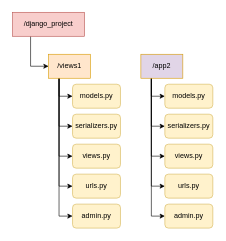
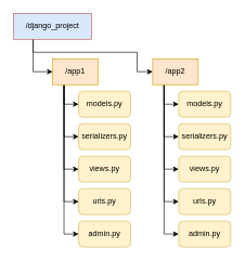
  <mxCell id="0" />
  <mxCell id="1" parent="0" />
  <mxCell id="2" style="edgeStyle=orthogonalEdgeStyle;rounded=0;orthogonalLoop=1;jettySize=auto;html=1;exitX=0.25;exitY=1;exitDx=0;exitDy=0;entryX=0;entryY=0.5;entryDx=0;entryDy=0;" edge="1" parent="1" source="4" target="10"><mxGeometry relative="1" as="geometry" /></mxCell>
- <mxCell id="4" value="/django_project" style="rounded=0;whiteSpace=wrap;html=1;fillColor=#f8cecc;strokeColor=#b85450;" vertex="1" parent="1"><mxGeometry x="20" y="20" width="120" height="40" as="geometry" /></mxCell>
+ <mxCell id="3" style="edgeStyle=orthogonalEdgeStyle;rounded=0;orthogonalLoop=1;jettySize=auto;html=1;exitX=0.25;exitY=1;exitDx=0;exitDy=0;entryX=0;entryY=0.5;entryDx=0;entryDy=0;" edge="1" parent="1" source="4" target="21"><mxGeometry relative="1" as="geometry"><Array as="points"><mxPoint x="50" y="80" /><mxPoint x="210" y="80" /><mxPoint x="210" y="110" /></Array></mxGeometry></mxCell>
+ <mxCell id="4" value="/django_project" style="rounded=0;whiteSpace=wrap;html=1;fillColor=#dae8fc;strokeColor=#b85450;" vertex="1" parent="1"><mxGeometry x="20" y="20" width="120" height="40" as="geometry" /></mxCell>
  <mxCell id="5" style="edgeStyle=orthogonalEdgeStyle;rounded=0;orthogonalLoop=1;jettySize=auto;html=1;exitX=0.25;exitY=1;exitDx=0;exitDy=0;entryX=0;entryY=0.5;entryDx=0;entryDy=0;" edge="1" parent="1" source="10" target="11"><mxGeometry relative="1" as="geometry"><Array as="points"><mxPoint x="98" y="160" /></Array></mxGeometry></mxCell>
  <mxCell id="6" style="edgeStyle=orthogonalEdgeStyle;rounded=0;orthogonalLoop=1;jettySize=auto;html=1;exitX=0.25;exitY=1;exitDx=0;exitDy=0;entryX=0;entryY=0.5;entryDx=0;entryDy=0;" edge="1" parent="1" source="10" target="12"><mxGeometry relative="1" as="geometry" /></mxCell>
  <mxCell id="7" style="edgeStyle=orthogonalEdgeStyle;rounded=0;orthogonalLoop=1;jettySize=auto;html=1;exitX=0.25;exitY=1;exitDx=0;exitDy=0;entryX=0;entryY=0.5;entryDx=0;entryDy=0;" edge="1" parent="1" source="10" target="13"><mxGeometry relative="1" as="geometry" /></mxCell>
  <mxCell id="8" style="edgeStyle=orthogonalEdgeStyle;rounded=0;orthogonalLoop=1;jettySize=auto;html=1;exitX=0.25;exitY=1;exitDx=0;exitDy=0;entryX=0;entryY=0.5;entryDx=0;entryDy=0;" edge="1" parent="1" source="10" target="14"><mxGeometry relative="1" as="geometry" /></mxCell>
  <mxCell id="9" style="edgeStyle=orthogonalEdgeStyle;rounded=0;orthogonalLoop=1;jettySize=auto;html=1;exitX=0.25;exitY=1;exitDx=0;exitDy=0;entryX=0;entryY=0.5;entryDx=0;entryDy=0;" edge="1" parent="1" source="10" target="15"><mxGeometry relative="1" as="geometry" /></mxCell>
- <mxCell id="10" value="/views1" style="rounded=0;whiteSpace=wrap;html=1;fillColor=#ffe6cc;strokeColor=#d79b00;" vertex="1" parent="1"><mxGeometry x="80" y="90" width="70" height="40" as="geometry" /></mxCell>
+ <mxCell id="10" value="/app1" style="rounded=0;whiteSpace=wrap;html=1;fillColor=#ffe6cc;strokeColor=#d79b00;" vertex="1" parent="1"><mxGeometry x="80" y="90" width="70" height="40" as="geometry" /></mxCell>
  <mxCell id="11" value="models.py" style="rounded=1;whiteSpace=wrap;html=1;fillColor=#fff2cc;strokeColor=#d6b656;" vertex="1" parent="1"><mxGeometry x="120" y="140" width="80" height="40" as="geometry" /></mxCell>
  <mxCell id="12" value="serializers.py" style="rounded=1;whiteSpace=wrap;html=1;fillColor=#fff2cc;strokeColor=#d6b656;" vertex="1" parent="1"><mxGeometry x="120" y="190" width="80" height="40" as="geometry" /></mxCell>
  <mxCell id="13" value="views.py" style="rounded=1;whiteSpace=wrap;html=1;fillColor=#fff2cc;strokeColor=#d6b656;" vertex="1" parent="1"><mxGeometry x="120" y="240" width="80" height="40" as="geometry" /></mxCell>
  <mxCell id="14" value="urls.py" style="rounded=1;whiteSpace=wrap;html=1;fillColor=#fff2cc;strokeColor=#d6b656;" vertex="1" parent="1"><mxGeometry x="120" y="290" width="80" height="40" as="geometry" /></mxCell>
  <mxCell id="15" value="admin.py" style="rounded=1;whiteSpace=wrap;html=1;fillColor=#fff2cc;strokeColor=#d6b656;" vertex="1" parent="1"><mxGeometry x="120" y="340" width="80" height="40" as="geometry" /></mxCell>
  <mxCell id="16" style="edgeStyle=orthogonalEdgeStyle;rounded=0;orthogonalLoop=1;jettySize=auto;html=1;exitX=0.25;exitY=1;exitDx=0;exitDy=0;entryX=0;entryY=0.5;entryDx=0;entryDy=0;" edge="1" parent="1" source="21" target="26"><mxGeometry relative="1" as="geometry" /></mxCell>
  <mxCell id="17" style="edgeStyle=orthogonalEdgeStyle;rounded=0;orthogonalLoop=1;jettySize=auto;html=1;exitX=0.25;exitY=1;exitDx=0;exitDy=0;entryX=0;entryY=0.5;entryDx=0;entryDy=0;" edge="1" parent="1" source="21" target="25"><mxGeometry relative="1" as="geometry" /></mxCell>
  <mxCell id="18" style="edgeStyle=orthogonalEdgeStyle;rounded=0;orthogonalLoop=1;jettySize=auto;html=1;exitX=0.25;exitY=1;exitDx=0;exitDy=0;entryX=0;entryY=0.5;entryDx=0;entryDy=0;" edge="1" parent="1" source="21" target="24"><mxGeometry relative="1" as="geometry" /></mxCell>
  <mxCell id="19" style="edgeStyle=orthogonalEdgeStyle;rounded=0;orthogonalLoop=1;jettySize=auto;html=1;exitX=0.25;exitY=1;exitDx=0;exitDy=0;entryX=0;entryY=0.5;entryDx=0;entryDy=0;" edge="1" parent="1" source="21" target="23"><mxGeometry relative="1" as="geometry" /></mxCell>
  <mxCell id="20" style="edgeStyle=orthogonalEdgeStyle;rounded=0;orthogonalLoop=1;jettySize=auto;html=1;exitX=0.25;exitY=1;exitDx=0;exitDy=0;entryX=0;entryY=0.5;entryDx=0;entryDy=0;" edge="1" parent="1" source="21" target="22"><mxGeometry relative="1" as="geometry"><Array as="points"><mxPoint x="252" y="160" /></Array></mxGeometry></mxCell>
- <mxCell id="21" value="/app2" style="rounded=0;whiteSpace=wrap;html=1;fillColor=#e1d5e7;strokeColor=#d79b00;" vertex="1" parent="1"><mxGeometry x="234" y="90" width="70" height="40" as="geometry" /></mxCell>
+ <mxCell id="21" value="/app2" style="rounded=0;whiteSpace=wrap;html=1;fillColor=#ffe6cc;strokeColor=#d79b00;" vertex="1" parent="1"><mxGeometry x="234" y="90" width="70" height="40" as="geometry" /></mxCell>
  <mxCell id="22" value="models.py" style="rounded=1;whiteSpace=wrap;html=1;fillColor=#fff2cc;strokeColor=#d6b656;" vertex="1" parent="1"><mxGeometry x="274" y="140" width="80" height="40" as="geometry" /></mxCell>
  <mxCell id="23" value="serializers.py" style="rounded=1;whiteSpace=wrap;html=1;fillColor=#fff2cc;strokeColor=#d6b656;" vertex="1" parent="1"><mxGeometry x="274" y="190" width="80" height="40" as="geometry" /></mxCell>
  <mxCell id="24" value="views.py" style="rounded=1;whiteSpace=wrap;html=1;fillColor=#fff2cc;strokeColor=#d6b656;" vertex="1" parent="1"><mxGeometry x="274" y="240" width="80" height="40" as="geometry" /></mxCell>
  <mxCell id="25" value="urls.py" style="rounded=1;whiteSpace=wrap;html=1;fillColor=#fff2cc;strokeColor=#d6b656;" vertex="1" parent="1"><mxGeometry x="274" y="290" width="80" height="40" as="geometry" /></mxCell>
  <mxCell id="26" value="admin.py" style="rounded=1;whiteSpace=wrap;html=1;fillColor=#fff2cc;strokeColor=#d6b656;" vertex="1" parent="1"><mxGeometry x="274" y="340" width="80" height="40" as="geometry" /></mxCell>
